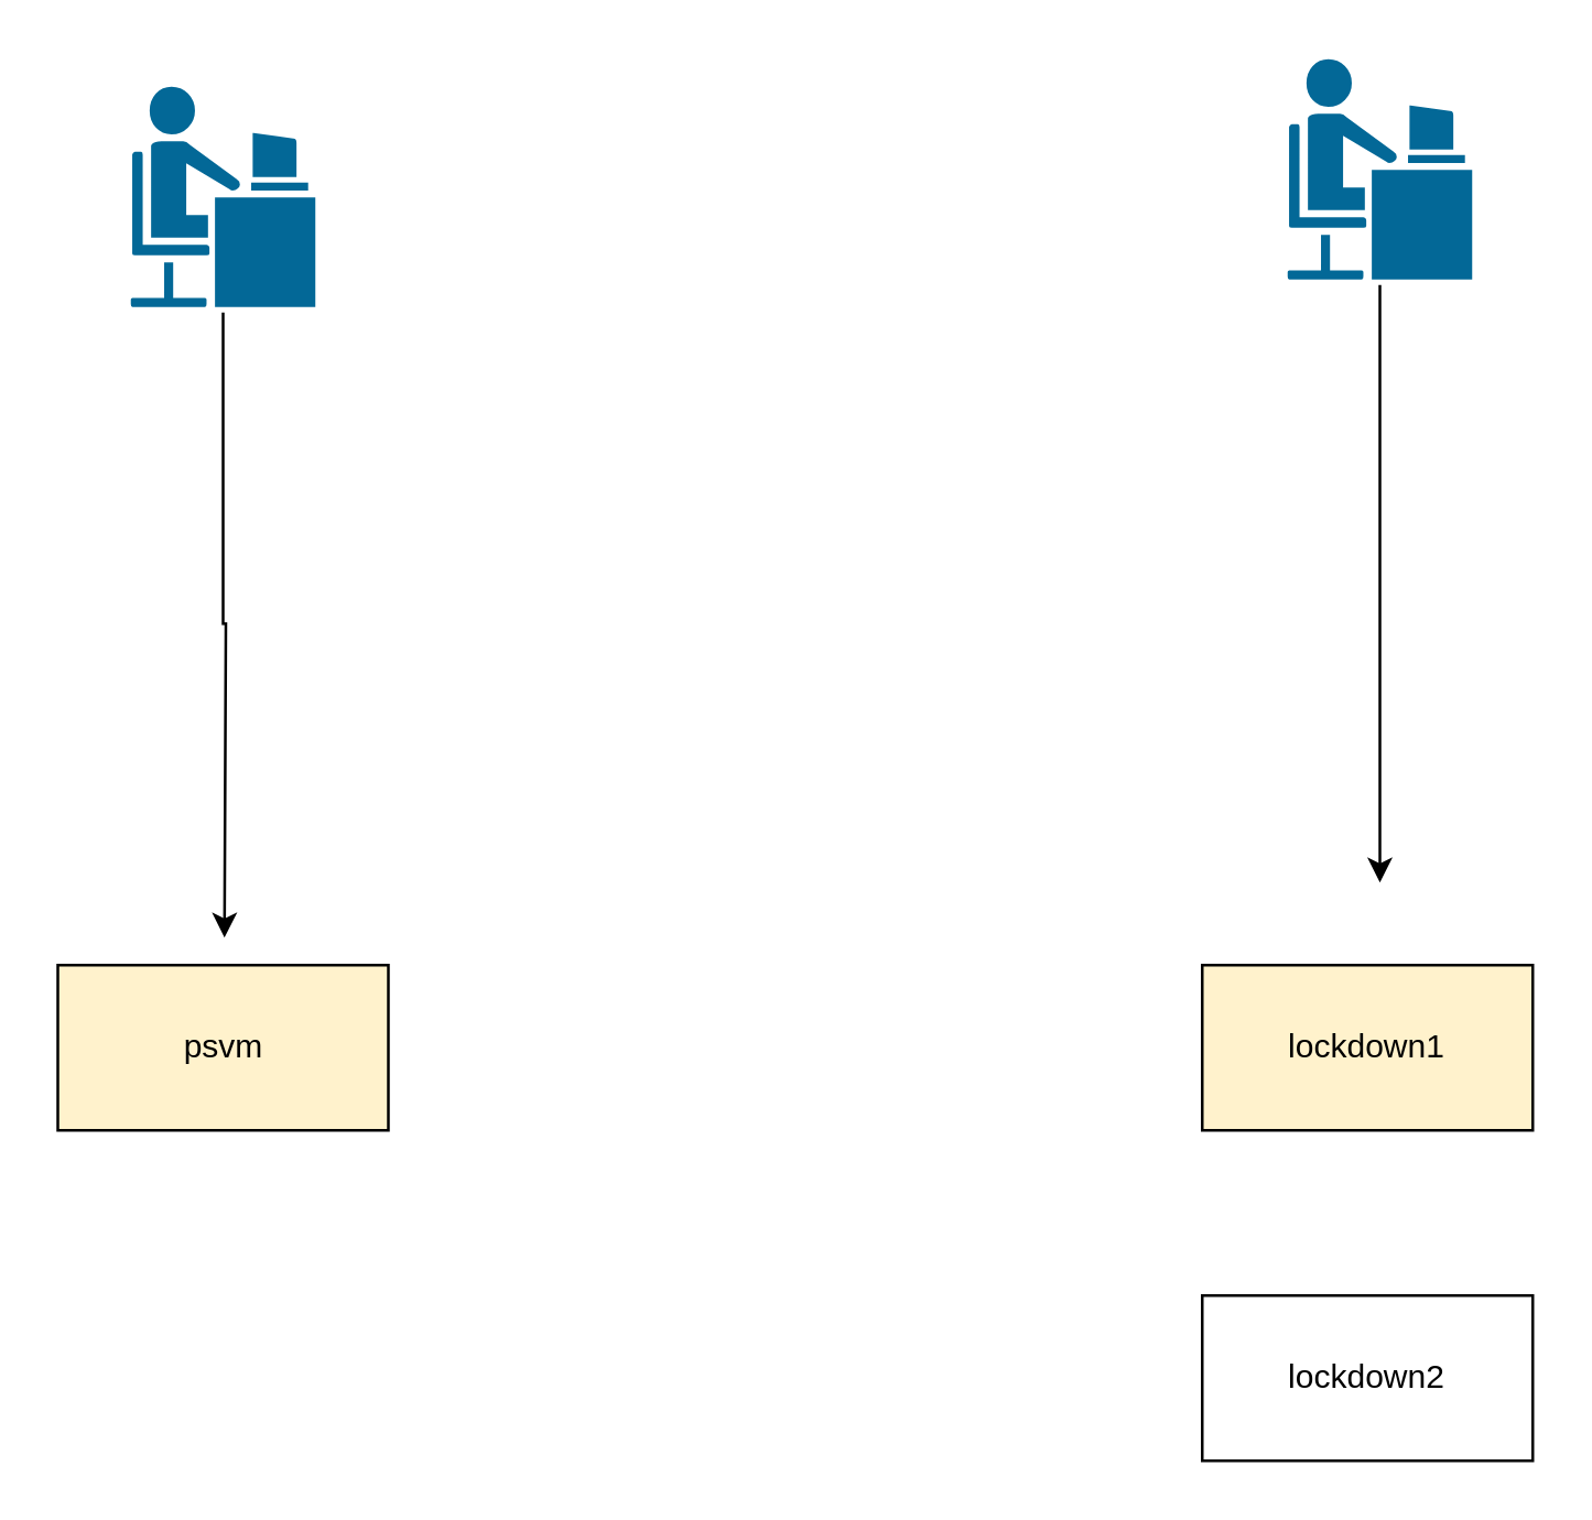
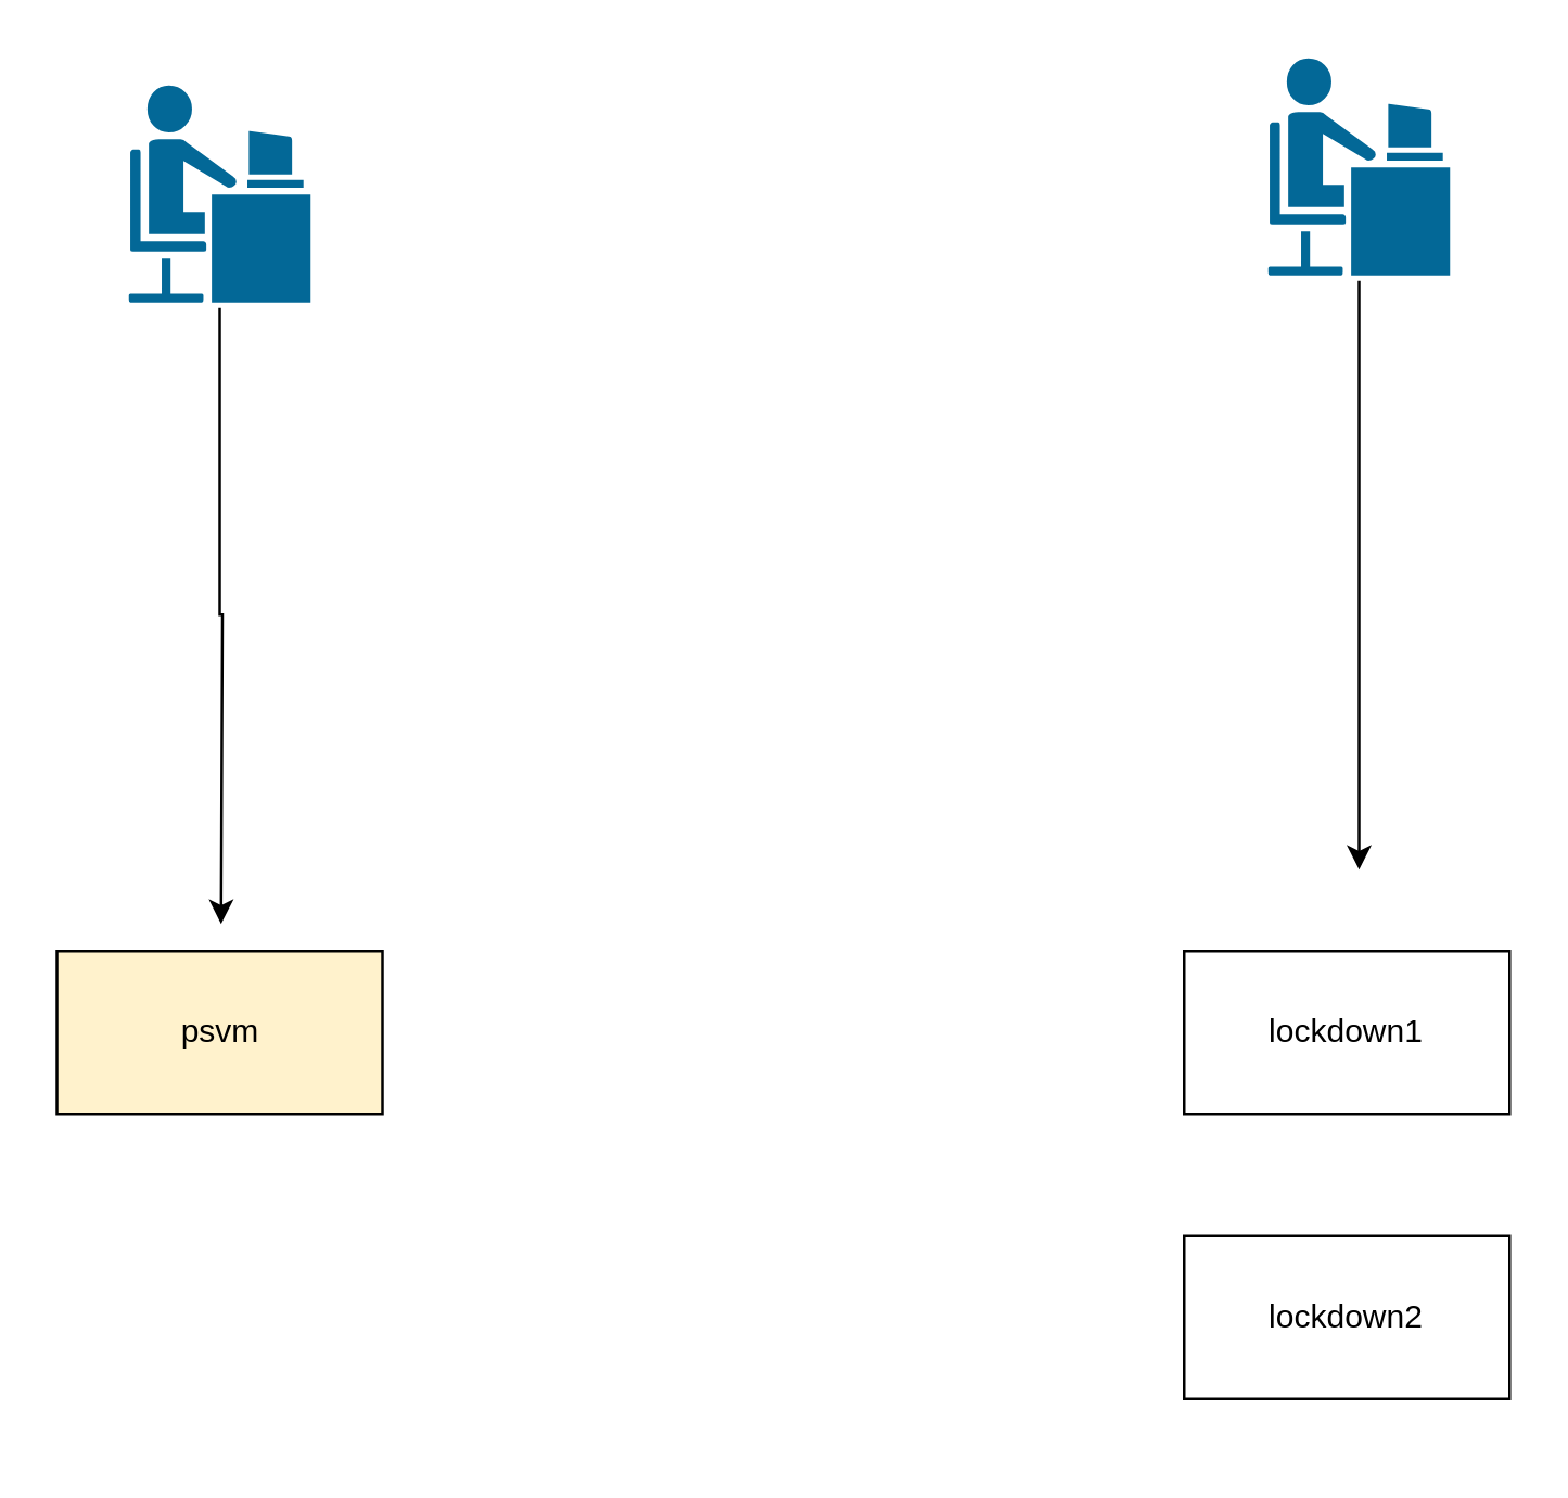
  <mxCell id="0" />
  <mxCell id="1" parent="0" />
  <mxCell id="2" style="edgeStyle=orthogonalEdgeStyle;rounded=0;orthogonalLoop=1;jettySize=auto;html=1;" edge="1" parent="1" source="3"><mxGeometry relative="1" as="geometry"><mxPoint x="81" y="340" as="targetPoint" /></mxGeometry></mxCell>
  <mxCell id="3" value="" style="shape=mxgraph.cisco.people.androgenous_person;html=1;pointerEvents=1;dashed=0;fillColor=#036897;strokeColor=#ffffff;strokeWidth=2;verticalLabelPosition=bottom;verticalAlign=top;align=center;outlineConnect=0;" vertex="1" parent="1"><mxGeometry x="46" y="30" width="69" height="82" as="geometry" /></mxCell>
  <mxCell id="4" style="edgeStyle=orthogonalEdgeStyle;rounded=0;orthogonalLoop=1;jettySize=auto;html=1;" edge="1" parent="1" source="5"><mxGeometry relative="1" as="geometry"><mxPoint x="500.5" y="320" as="targetPoint" /></mxGeometry></mxCell>
  <mxCell id="5" value="" style="shape=mxgraph.cisco.people.androgenous_person;html=1;pointerEvents=1;dashed=0;fillColor=#036897;strokeColor=#ffffff;strokeWidth=2;verticalLabelPosition=bottom;verticalAlign=top;align=center;outlineConnect=0;" vertex="1" parent="1"><mxGeometry x="466" y="20" width="69" height="82" as="geometry" /></mxCell>
  <mxCell id="6" value="psvm" style="whiteSpace=wrap;html=1;fillColor=#fff2cc;" vertex="1" parent="1"><mxGeometry x="20.5" y="350" width="120" height="60" as="geometry" /></mxCell>
- <mxCell id="7" value="lockdown1" style="whiteSpace=wrap;html=1;fillColor=#fff2cc;" vertex="1" parent="1"><mxGeometry x="436" y="350" width="120" height="60" as="geometry" /></mxCell>
- <mxCell id="8" value="lockdown2" style="whiteSpace=wrap;html=1;" vertex="1" parent="1"><mxGeometry x="436" y="470" width="120" height="60" as="geometry" /></mxCell>
+ <mxCell id="7" value="lockdown1" style="whiteSpace=wrap;html=1;" vertex="1" parent="1"><mxGeometry x="436" y="350" width="120" height="60" as="geometry" /></mxCell>
+ <mxCell id="8" value="lockdown2" style="whiteSpace=wrap;html=1;" vertex="1" parent="1"><mxGeometry x="436" y="455" width="120" height="60" as="geometry" /></mxCell>
